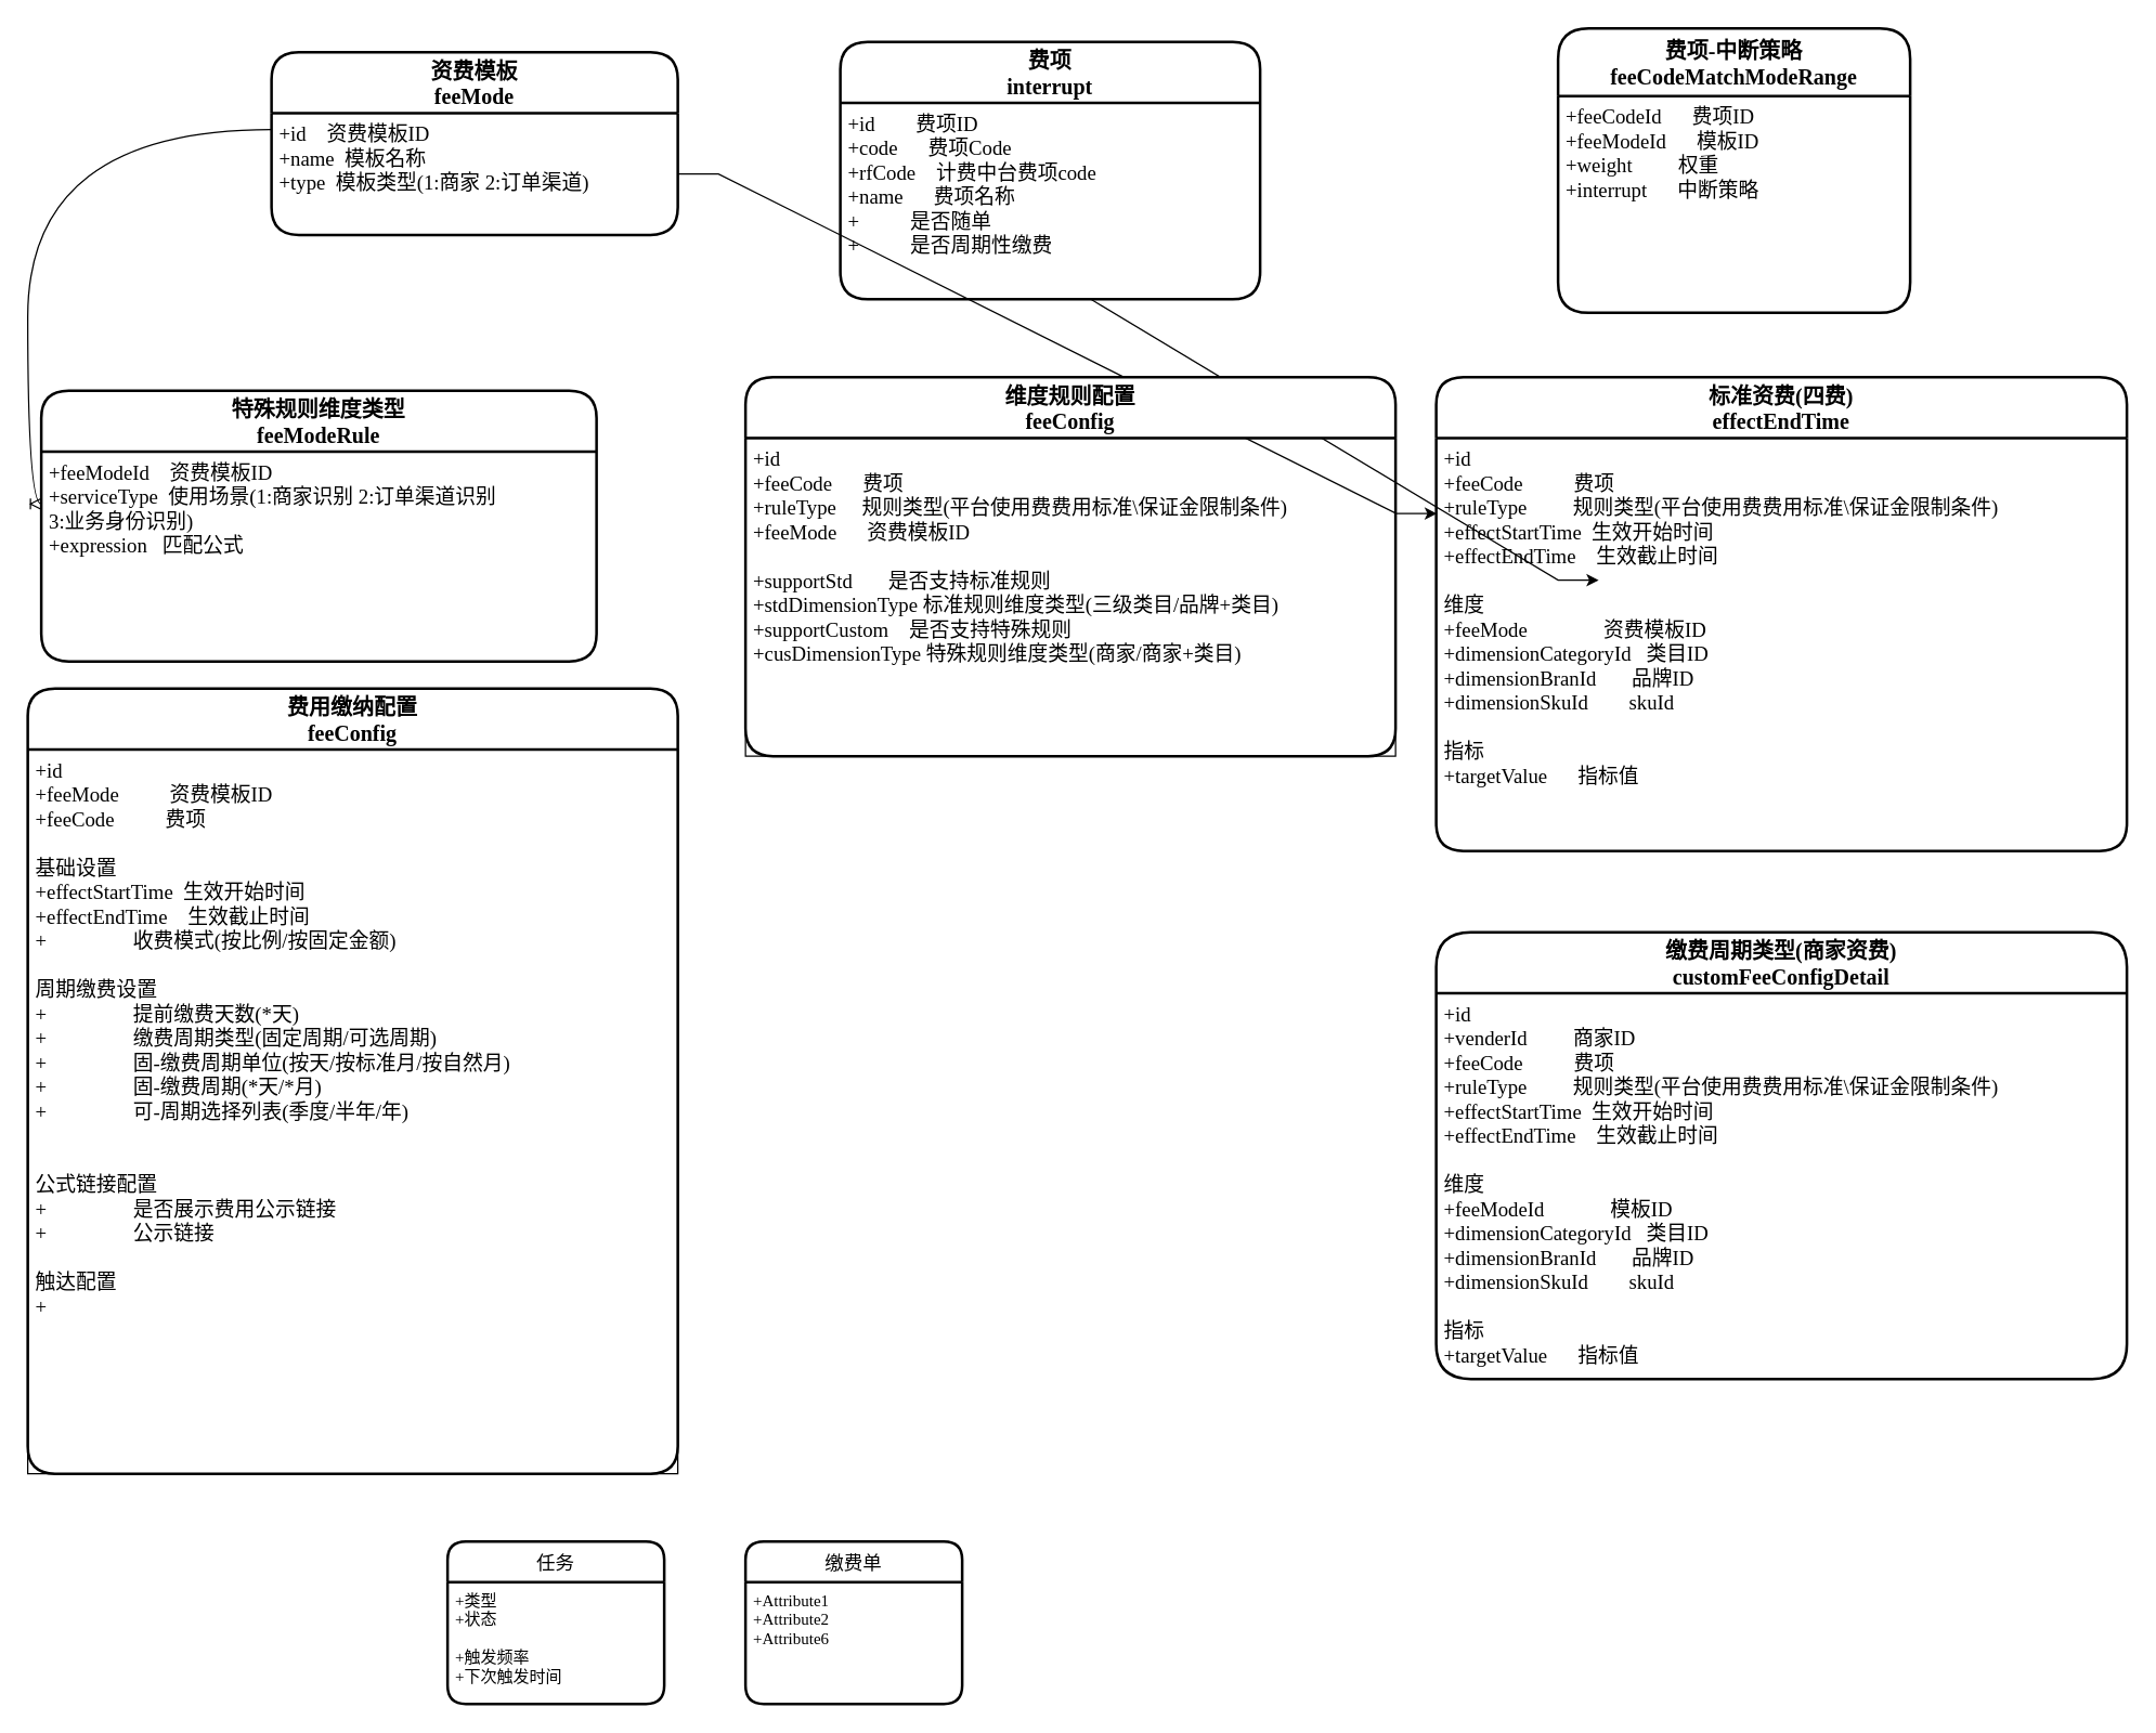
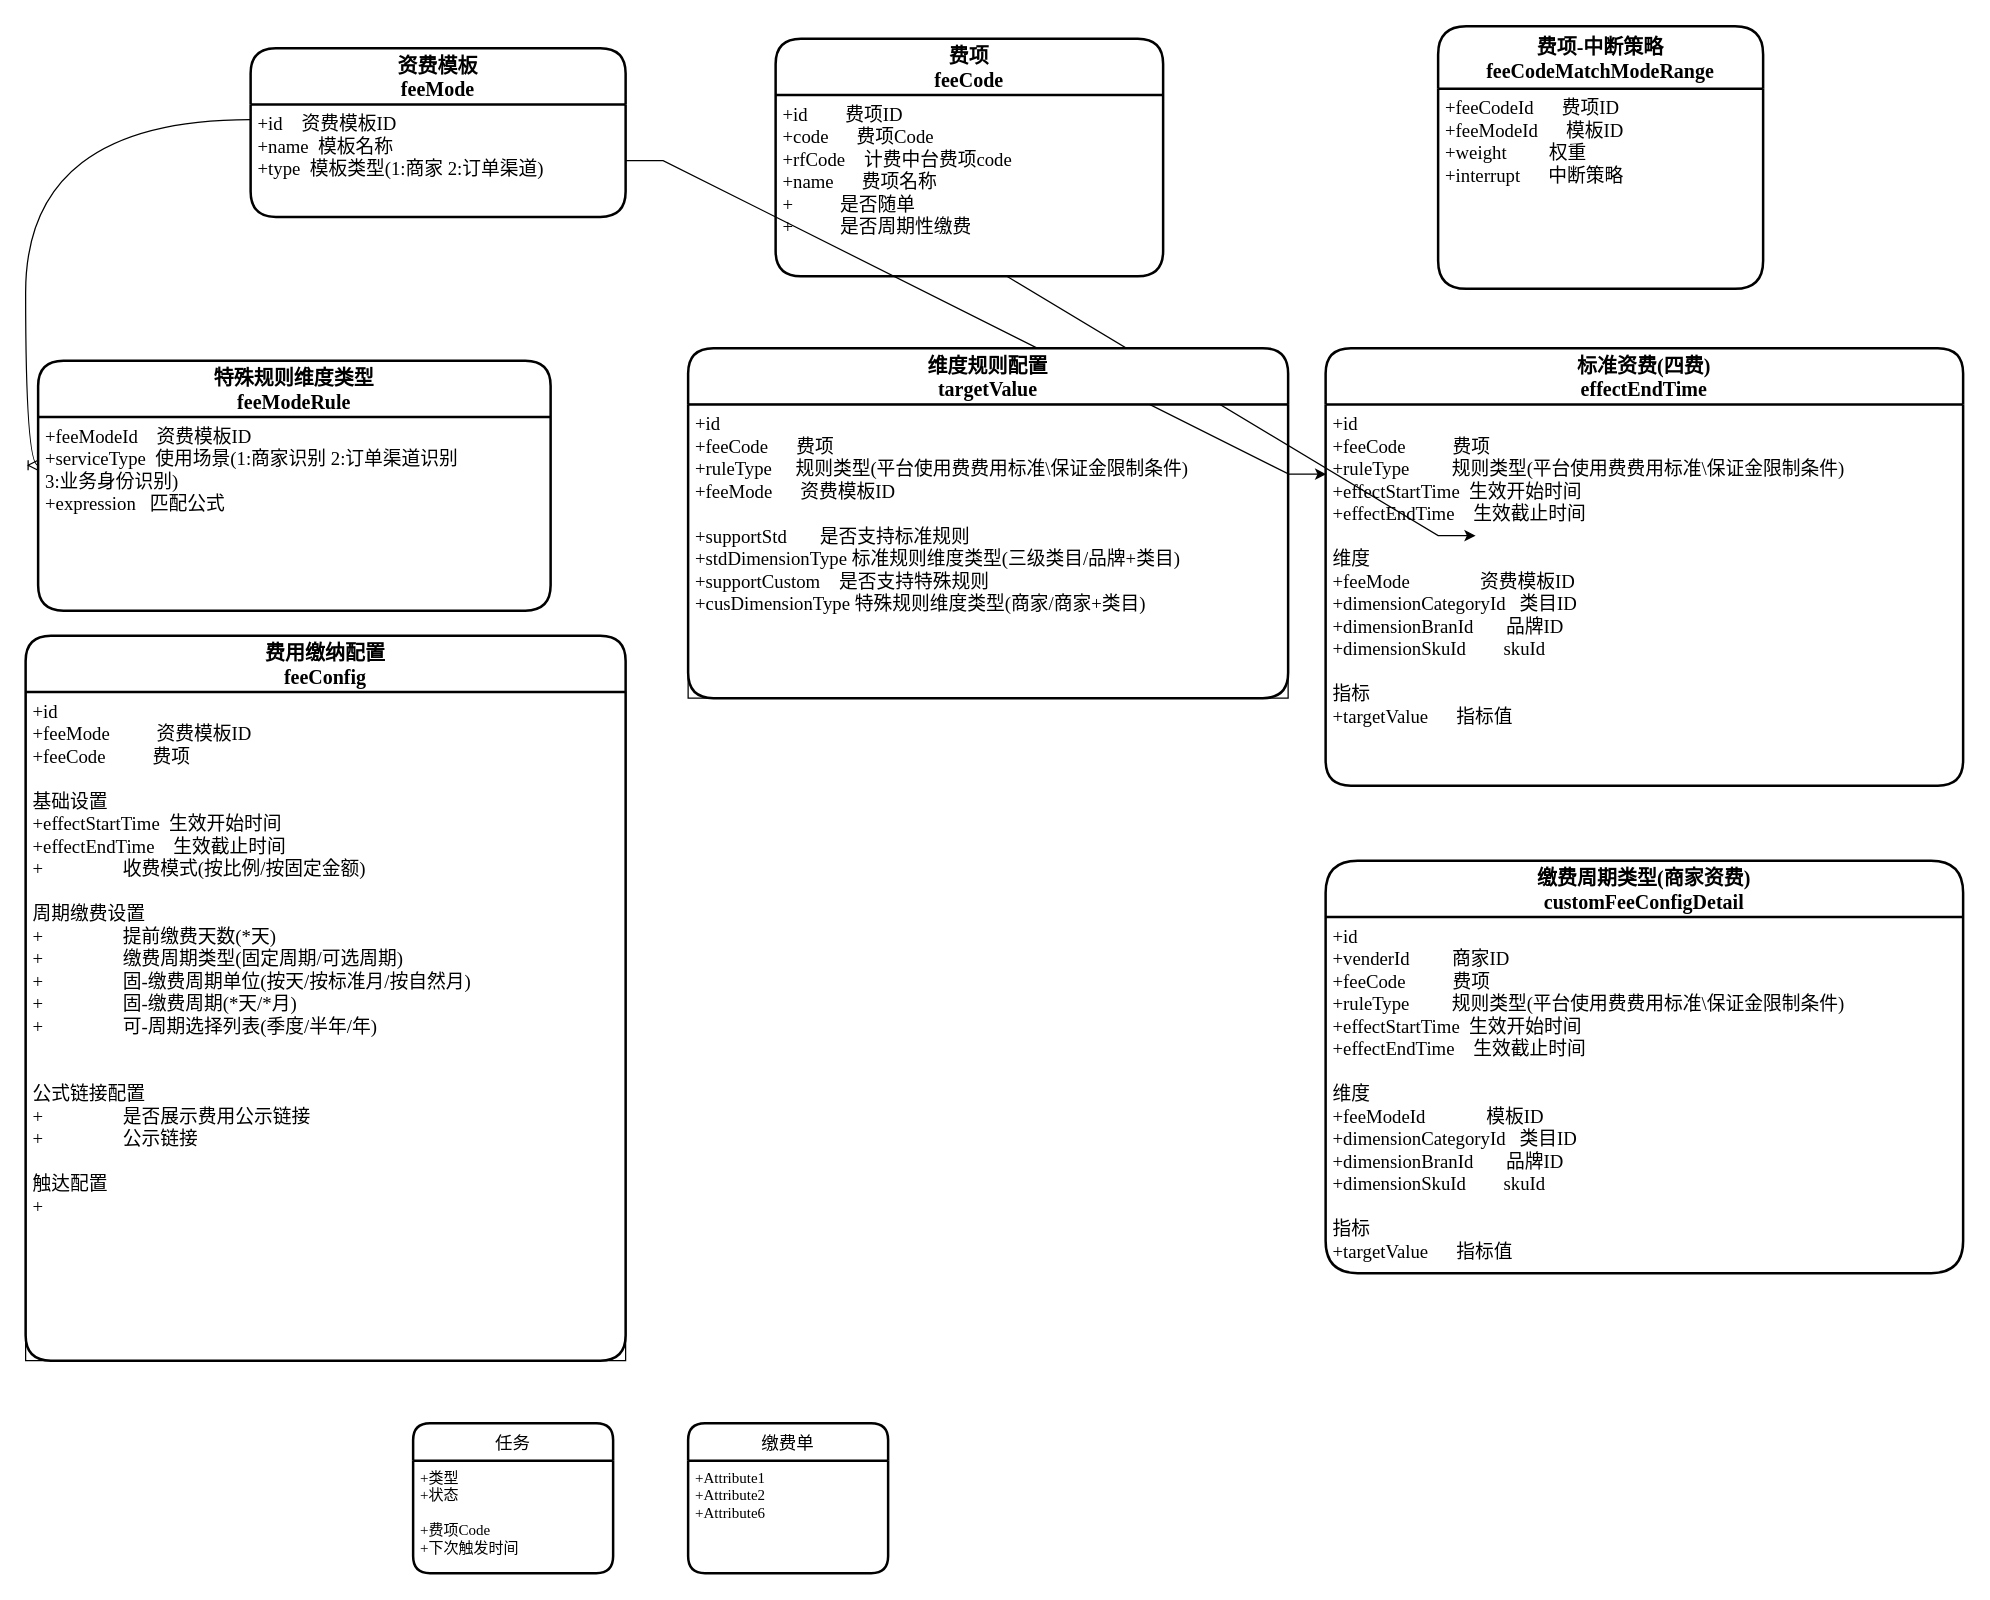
  <mxCell id="0" />
  <mxCell id="1" parent="0" />
  <mxCell id="2" value="资费模板&#10;feeMode" style="swimlane;childLayout=stackLayout;horizontal=1;startSize=45;horizontalStack=0;rounded=1;fontSize=16;fontStyle=1;strokeWidth=2;resizeParent=0;resizeLast=1;shadow=0;dashed=0;align=center;fontFamily=Menlo;" vertex="1" parent="1"><mxGeometry x="200" y="38" width="300" height="135" as="geometry" /></mxCell>
  <mxCell id="3" value="+id    资费模板ID&#10;+name  模板名称&#10;+type  模板类型(1:商家 2:订单渠道)" style="align=left;strokeColor=none;fillColor=none;spacingLeft=4;fontSize=15;verticalAlign=top;resizable=0;rotatable=0;part=1;fontFamily=Menlo;" vertex="1" parent="2"><mxGeometry y="45" width="300" height="90" as="geometry" /></mxCell>
  <mxCell id="4" value="特殊规则维度类型&#10;feeModeRule" style="swimlane;childLayout=stackLayout;horizontal=1;startSize=45;horizontalStack=0;rounded=1;fontSize=16;fontStyle=1;strokeWidth=2;resizeParent=0;resizeLast=1;shadow=0;dashed=0;align=center;fontFamily=Menlo;" vertex="1" parent="1"><mxGeometry x="30" y="288" width="410" height="200" as="geometry" /></mxCell>
  <mxCell id="5" value="+feeModeId    资费模板ID&#10;+serviceType  使用场景(1:商家识别 2:订单渠道识别 &#10;3:业务身份识别)&#10;+expression   匹配公式" style="align=left;strokeColor=none;fillColor=none;spacingLeft=4;fontSize=15;verticalAlign=top;resizable=0;rotatable=0;part=1;fontFamily=Menlo;" vertex="1" parent="4"><mxGeometry y="45" width="410" height="155" as="geometry" /></mxCell>
  <mxCell id="6" value="" style="edgeStyle=orthogonalEdgeStyle;fontSize=12;html=1;endArrow=ERoneToMany;rounded=0;fontFamily=Menlo;exitX=0;exitY=0.136;exitDx=0;exitDy=0;exitPerimeter=0;entryX=0;entryY=0.25;entryDx=0;entryDy=0;curved=1;" edge="1" parent="1" source="3" target="5"><mxGeometry width="100" height="100" relative="1" as="geometry"><mxPoint x="80" y="358" as="sourcePoint" /><mxPoint x="180" y="258" as="targetPoint" /></mxGeometry></mxCell>
  <mxCell id="7" value="费用缴纳配置&#10;feeConfig" style="swimlane;childLayout=stackLayout;horizontal=1;startSize=45;horizontalStack=0;rounded=1;fontSize=16;fontStyle=1;strokeWidth=2;resizeParent=0;resizeLast=1;shadow=0;dashed=0;align=center;fontFamily=Menlo;strokeColor=#000000;" vertex="1" parent="1"><mxGeometry x="20" y="508" width="480" height="580" as="geometry" /></mxCell>
  <mxCell id="8" value="+id&#10;+feeMode          资费模板ID&#10;+feeCode          费项&#10;&#10;基础设置&#10;+effectStartTime  生效开始时间&#10;+effectEndTime    生效截止时间&#10;+                 收费模式(按比例/按固定金额)&#10;&#10;周期缴费设置&#10;+                 提前缴费天数(*天)&#10;+                 缴费周期类型(固定周期/可选周期)&#10;+                 固-缴费周期单位(按天/按标准月/按自然月)&#10;+                 固-缴费周期(*天/*月)&#10;+                 可-周期选择列表(季度/半年/年)&#10;&#10;&#10;公式链接配置&#10;+                 是否展示费用公示链接&#10;+                 公示链接&#10;&#10;触达配置&#10;+                 &#10;&#10;&#10;" style="align=left;strokeColor=#000000;fillColor=none;spacingLeft=4;fontSize=15;verticalAlign=top;resizable=0;rotatable=0;part=1;fontFamily=Menlo;fontColor=#000000;" vertex="1" parent="7"><mxGeometry y="45" width="480" height="535" as="geometry" /></mxCell>
- <mxCell id="9" value="费项&#10;interrupt" style="swimlane;childLayout=stackLayout;horizontal=1;startSize=45;horizontalStack=0;rounded=1;fontSize=16;fontStyle=1;strokeWidth=2;resizeParent=0;resizeLast=1;shadow=0;dashed=0;align=center;fontFamily=Menlo;" vertex="1" parent="1"><mxGeometry x="620" y="30.5" width="310" height="190" as="geometry" /></mxCell>
+ <mxCell id="9" value="费项&#10;feeCode" style="swimlane;childLayout=stackLayout;horizontal=1;startSize=45;horizontalStack=0;rounded=1;fontSize=16;fontStyle=1;strokeWidth=2;resizeParent=0;resizeLast=1;shadow=0;dashed=0;align=center;fontFamily=Menlo;" vertex="1" parent="1"><mxGeometry x="620" y="30.5" width="310" height="190" as="geometry" /></mxCell>
  <mxCell id="10" value="+id        费项ID&#10;+code      费项Code&#10;+rfCode    计费中台费项code&#10;+name      费项名称&#10;+          是否随单&#10;+          是否周期性缴费" style="align=left;strokeColor=none;fillColor=none;spacingLeft=4;fontSize=15;verticalAlign=top;resizable=0;rotatable=0;part=1;fontFamily=Menlo;" vertex="1" parent="9"><mxGeometry y="45" width="310" height="145" as="geometry" /></mxCell>
  <mxCell id="11" value="标准资费(四费)&#10;effectEndTime" style="swimlane;childLayout=stackLayout;horizontal=1;startSize=45;horizontalStack=0;rounded=1;fontSize=16;fontStyle=1;strokeWidth=2;resizeParent=0;resizeLast=1;shadow=0;dashed=0;align=center;fontFamily=Menlo;" vertex="1" parent="1"><mxGeometry x="1060" y="278" width="510" height="350" as="geometry" /></mxCell>
  <mxCell id="12" value="+id&#10;+feeCode          费项&#10;+ruleType         规则类型(平台使用费费用标准\保证金限制条件)&#10;+effectStartTime  生效开始时间&#10;+effectEndTime    生效截止时间&#10;&#10;维度&#10;+feeMode               资费模板ID&#10;+dimensionCategoryId   类目ID&#10;+dimensionBranId       品牌ID&#10;+dimensionSkuId        skuId&#10;&#10;指标&#10;+targetValue      指标值" style="align=left;strokeColor=none;fillColor=none;spacingLeft=4;fontSize=15;verticalAlign=top;resizable=0;rotatable=0;part=1;fontFamily=Menlo;" vertex="1" parent="11"><mxGeometry y="45" width="510" height="305" as="geometry" /></mxCell>
  <mxCell id="13" value="缴费周期类型(商家资费)&#10;customFeeConfigDetail" style="swimlane;childLayout=stackLayout;horizontal=1;startSize=45;horizontalStack=0;rounded=1;fontSize=16;fontStyle=1;strokeWidth=2;resizeParent=0;resizeLast=1;shadow=0;dashed=0;align=center;fontFamily=Menlo;arcSize=19;" vertex="1" parent="1"><mxGeometry x="1060" y="688" width="510" height="330" as="geometry" /></mxCell>
  <mxCell id="14" value="+id&#10;+venderId         商家ID&#10;+feeCode          费项&#10;+ruleType         规则类型(平台使用费费用标准\保证金限制条件)&#10;+effectStartTime  生效开始时间&#10;+effectEndTime    生效截止时间&#10;&#10;维度&#10;+feeModeId             模板ID&#10;+dimensionCategoryId   类目ID&#10;+dimensionBranId       品牌ID&#10;+dimensionSkuId        skuId&#10;&#10;指标&#10;+targetValue      指标值&#10;" style="align=left;strokeColor=none;fillColor=none;spacingLeft=4;fontSize=15;verticalAlign=top;resizable=0;rotatable=0;part=1;fontFamily=Menlo;" vertex="1" parent="13"><mxGeometry y="45" width="510" height="285" as="geometry" /></mxCell>
  <mxCell id="15" value="费项-中断策略&#10;feeCodeMatchModeRange" style="swimlane;childLayout=stackLayout;horizontal=1;startSize=50;horizontalStack=0;rounded=1;fontSize=16;fontStyle=1;strokeWidth=2;resizeParent=0;resizeLast=1;shadow=0;dashed=0;align=center;strokeColor=#000000;fontFamily=Menlo;" vertex="1" parent="1"><mxGeometry x="1150" y="20.5" width="260" height="210" as="geometry" /></mxCell>
  <mxCell id="16" value="+feeCodeId      费项ID&#10;+feeModeId      模板ID&#10;+weight         权重&#10;+interrupt      中断策略" style="align=left;strokeColor=none;fillColor=none;spacingLeft=4;fontSize=15;verticalAlign=top;resizable=0;rotatable=0;part=1;fontFamily=Menlo;" vertex="1" parent="15"><mxGeometry y="50" width="260" height="160" as="geometry" /></mxCell>
  <mxCell id="17" value="任务" style="swimlane;childLayout=stackLayout;horizontal=1;startSize=30;horizontalStack=0;rounded=1;fontSize=14;fontStyle=0;strokeWidth=2;resizeParent=0;resizeLast=1;shadow=0;dashed=0;align=center;strokeColor=#000000;fontFamily=Menlo;" vertex="1" parent="1"><mxGeometry x="330" y="1138" width="160" height="120" as="geometry" /></mxCell>
- <mxCell id="18" value="+类型&#10;+状态&#10;&#10;+触发频率&#10;+下次触发时间" style="align=left;strokeColor=none;fillColor=none;spacingLeft=4;fontSize=12;verticalAlign=top;resizable=0;rotatable=0;part=1;fontFamily=Menlo;" vertex="1" parent="17"><mxGeometry y="30" width="160" height="90" as="geometry" /></mxCell>
+ <mxCell id="18" value="+类型&#10;+状态&#10;&#10;+费项Code&#10;+下次触发时间" style="align=left;strokeColor=none;fillColor=none;spacingLeft=4;fontSize=12;verticalAlign=top;resizable=0;rotatable=0;part=1;fontFamily=Menlo;" vertex="1" parent="17"><mxGeometry y="30" width="160" height="90" as="geometry" /></mxCell>
  <mxCell id="19" style="edgeStyle=entityRelationEdgeStyle;rounded=0;orthogonalLoop=1;jettySize=auto;html=1;entryX=0.001;entryY=0.183;entryDx=0;entryDy=0;entryPerimeter=0;fontFamily=Menlo;fontSize=15;" edge="1" parent="1" source="3" target="12"><mxGeometry relative="1" as="geometry" /></mxCell>
  <mxCell id="20" style="edgeStyle=entityRelationEdgeStyle;rounded=0;orthogonalLoop=1;jettySize=auto;html=1;exitX=0.5;exitY=1;exitDx=0;exitDy=0;fontFamily=Menlo;fontSize=15;" edge="1" parent="1" source="10"><mxGeometry relative="1" as="geometry"><mxPoint x="1180" y="428" as="targetPoint" /></mxGeometry></mxCell>
- <mxCell id="21" value="维度规则配置&#10;feeConfig" style="swimlane;childLayout=stackLayout;horizontal=1;startSize=45;horizontalStack=0;rounded=1;fontSize=16;fontStyle=1;strokeWidth=2;resizeParent=0;resizeLast=1;shadow=0;dashed=0;align=center;fontFamily=Menlo;strokeColor=#000000;" vertex="1" parent="1"><mxGeometry x="550" y="278" width="480" height="280" as="geometry" /></mxCell>
+ <mxCell id="21" value="维度规则配置&#10;targetValue" style="swimlane;childLayout=stackLayout;horizontal=1;startSize=45;horizontalStack=0;rounded=1;fontSize=16;fontStyle=1;strokeWidth=2;resizeParent=0;resizeLast=1;shadow=0;dashed=0;align=center;fontFamily=Menlo;strokeColor=#000000;" vertex="1" parent="1"><mxGeometry x="550" y="278" width="480" height="280" as="geometry" /></mxCell>
  <mxCell id="22" value="+id&#10;+feeCode      费项&#10;+ruleType     规则类型(平台使用费费用标准\保证金限制条件)&#10;+feeMode      资费模板ID&#10;&#10;+supportStd       是否支持标准规则&#10;+stdDimensionType 标准规则维度类型(三级类目/品牌+类目)&#10;+supportCustom    是否支持特殊规则&#10;+cusDimensionType 特殊规则维度类型(商家/商家+类目)&#10;&#10;&#10;" style="align=left;strokeColor=#000000;fillColor=none;spacingLeft=4;fontSize=15;verticalAlign=top;resizable=0;rotatable=0;part=1;fontFamily=Menlo;fontColor=#000000;" vertex="1" parent="21"><mxGeometry y="45" width="480" height="235" as="geometry" /></mxCell>
  <mxCell id="23" value="缴费单" style="swimlane;childLayout=stackLayout;horizontal=1;startSize=30;horizontalStack=0;rounded=1;fontSize=14;fontStyle=0;strokeWidth=2;resizeParent=0;resizeLast=1;shadow=0;dashed=0;align=center;strokeColor=#000000;fontFamily=Menlo;" vertex="1" parent="1"><mxGeometry x="550" y="1138" width="160" height="120" as="geometry" /></mxCell>
  <mxCell id="24" value="+Attribute1&#10;+Attribute2&#10;+Attribute6" style="align=left;strokeColor=none;fillColor=none;spacingLeft=4;fontSize=12;verticalAlign=top;resizable=0;rotatable=0;part=1;fontFamily=Menlo;" vertex="1" parent="23"><mxGeometry y="30" width="160" height="90" as="geometry" /></mxCell>
